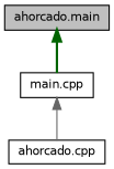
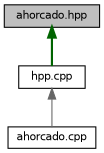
  digraph {
    node [color=black fillcolor=white fontname=Helvetica fontsize=10 shape=record style=filled]
    edge [dir=back fontname=Helvetica fontsize=10 labelfontname=Helvetica labelfontsize=10]
-   n1 [fillcolor=grey75 fontcolor=black height=0.2 label="ahorcado.main" width=0.4]
-   n2 [height=0.2 label="main.cpp" width=0.4]
+   n1 [fillcolor=grey75 fontcolor=black height=0.2 label="ahorcado.hpp" width=0.4]
+   n2 [height=0.2 label="hpp.cpp" width=0.4]
    n3 [height=0.2 label="ahorcado.cpp" width=0.4]
    n1 -> n2 [color=darkgreen style=bold]
    n2 -> n3 [color=gray40 style=solid]
  }
